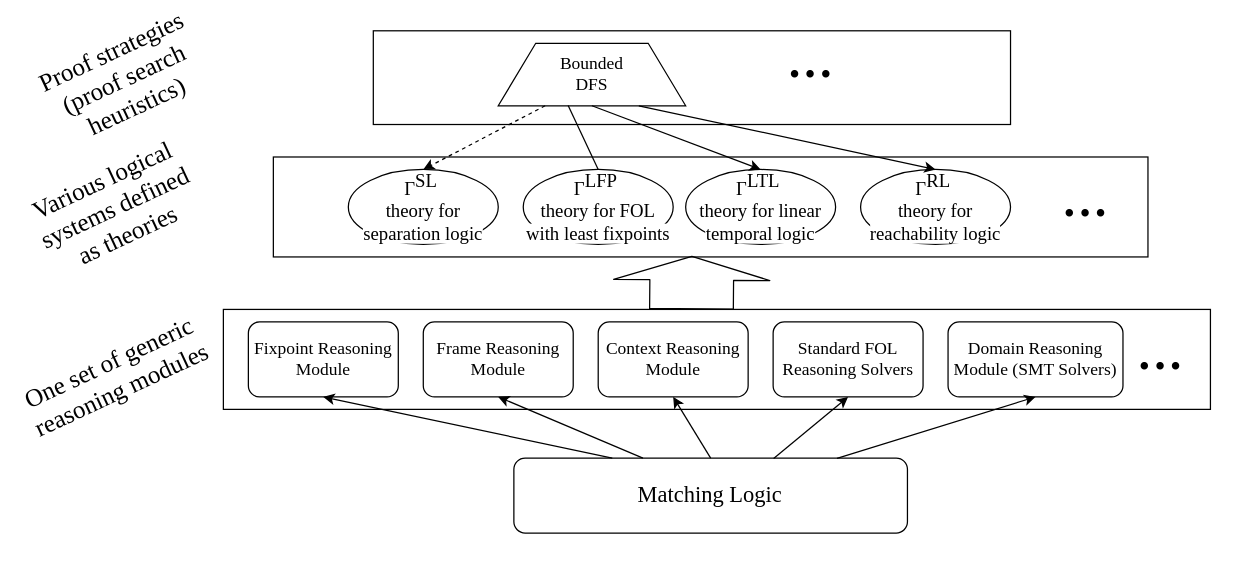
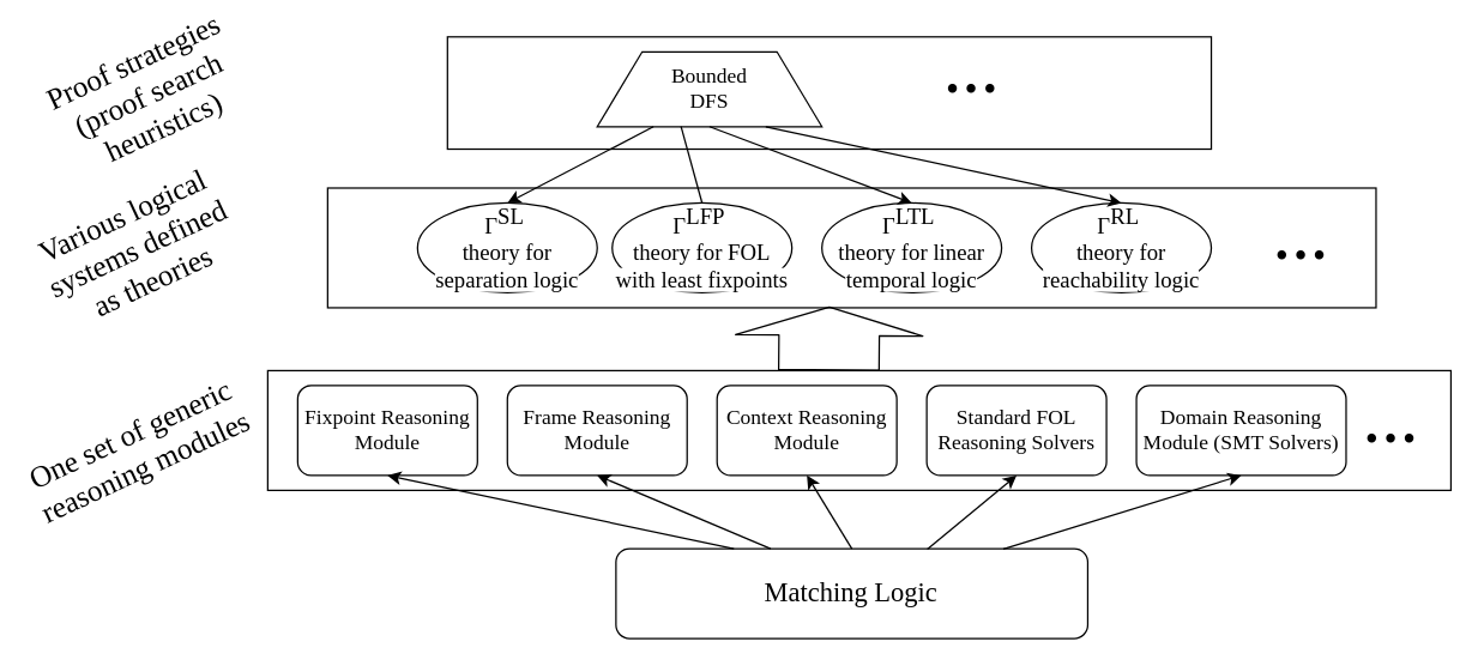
  <mxCell id="0" />
  <mxCell id="1" parent="0" />
  <mxCell id="2" value="&lt;font style=&quot;font-size: 18px&quot;&gt;Matching Logic&lt;/font&gt;" style="rounded=1;whiteSpace=wrap;html=1;fontFamily=Times New Roman;" vertex="1" parent="1"><mxGeometry x="410.358" y="362.146" width="315" height="60" as="geometry" /></mxCell>
  <mxCell id="3" value="" style="group;fontSize=14;fontFamily=Times New Roman;" vertex="1" connectable="0" parent="1"><mxGeometry x="177.858" y="243.146" width="790" height="80" as="geometry" /></mxCell>
  <mxCell id="4" value="" style="rounded=0;whiteSpace=wrap;html=1;fontFamily=Times New Roman;" vertex="1" parent="3"><mxGeometry width="790" height="80" as="geometry" /></mxCell>
  <mxCell id="5" value="Standard FOL Reasoning Solvers" style="rounded=1;whiteSpace=wrap;html=1;fontSize=14;fontFamily=Times New Roman;" vertex="1" parent="3"><mxGeometry x="440" y="10" width="120" height="60" as="geometry" /></mxCell>
  <mxCell id="6" value="Domain Reasoning Module (SMT Solvers)" style="rounded=1;whiteSpace=wrap;html=1;fontSize=14;fontFamily=Times New Roman;" vertex="1" parent="3"><mxGeometry x="580" y="10" width="140" height="60" as="geometry" /></mxCell>
  <mxCell id="7" value="Fixpoint Reasoning Module" style="rounded=1;whiteSpace=wrap;html=1;fontSize=14;fontFamily=Times New Roman;" vertex="1" parent="3"><mxGeometry x="20" y="10" width="120" height="60" as="geometry" /></mxCell>
  <mxCell id="8" value="Context Reasoning Module" style="rounded=1;whiteSpace=wrap;html=1;fontSize=14;fontFamily=Times New Roman;" vertex="1" parent="3"><mxGeometry x="300" y="10" width="120" height="60" as="geometry" /></mxCell>
  <mxCell id="9" value="&lt;font style=&quot;font-size: 50px&quot;&gt;...&lt;/font&gt;" style="text;html=1;strokeColor=none;fillColor=none;align=center;verticalAlign=middle;whiteSpace=wrap;rounded=0;fontFamily=Times New Roman;" vertex="1" parent="3"><mxGeometry x="730" y="20" width="40" height="20" as="geometry" /></mxCell>
  <mxCell id="10" value="Frame Reasoning Module" style="rounded=1;whiteSpace=wrap;html=1;fontSize=14;fontFamily=Times New Roman;" vertex="1" parent="3"><mxGeometry x="160" y="10" width="120" height="60" as="geometry" /></mxCell>
  <mxCell id="11" value="" style="group;fontSize=13;fontColor=#000000;fontFamily=Times New Roman;" vertex="1" connectable="0" parent="1"><mxGeometry x="217.858" y="121.146" width="700" height="80" as="geometry" /></mxCell>
  <mxCell id="12" value="" style="rounded=0;whiteSpace=wrap;html=1;fontFamily=Times New Roman;" vertex="1" parent="11"><mxGeometry width="700" height="80" as="geometry" /></mxCell>
  <mxCell id="13" value="&lt;span style=&quot;font-size: 15px; text-align: left; white-space: normal; background-color: rgb(255, 255, 255);&quot;&gt;Γ&lt;sup style=&quot;font-size: 15px;&quot;&gt;SL&lt;/sup&gt;&amp;nbsp;&lt;br style=&quot;font-size: 15px;&quot;&gt;theory for separation logic&lt;br style=&quot;font-size: 15px;&quot;&gt;&lt;/span&gt;" style="ellipse;whiteSpace=wrap;html=1;fontSize=15;fontColor=#000000;fontFamily=Times New Roman;" vertex="1" parent="11"><mxGeometry x="60" y="10" width="120" height="60" as="geometry" /></mxCell>
- <mxCell id="14" value="&lt;span style=&quot;font-size: 15px; text-align: left; white-space: normal; background-color: rgb(255, 255, 255);&quot;&gt;Γ&lt;sup style=&quot;font-size: 15px;&quot;&gt;LFP&lt;/sup&gt;&amp;nbsp;&lt;br style=&quot;font-size: 15px;&quot;&gt;theory for FOL with least fixpoints&lt;br style=&quot;font-size: 15px;&quot;&gt;&lt;/span&gt;" style="ellipse;whiteSpace=wrap;html=1;fontSize=15;fontColor=#000000;fontFamily=Times New Roman;" vertex="1" parent="11"><mxGeometry x="200" y="10" width="120" height="60" as="geometry" /></mxCell>
+ <mxCell id="14" value="&lt;span style=&quot;font-size: 15px; text-align: left; white-space: normal; background-color: rgb(255, 255, 255);&quot;&gt;Γ&lt;sup style=&quot;font-size: 15px;&quot;&gt;LFP&lt;/sup&gt;&amp;nbsp;&lt;br style=&quot;font-size: 15px;&quot;&gt;theory for FOL with least fixpoints&lt;br style=&quot;font-size: 15px;&quot;&gt;&lt;/span&gt;" style="ellipse;whiteSpace=wrap;html=1;fontSize=15;fontColor=#000000;fontFamily=Times New Roman;" vertex="1" parent="11"><mxGeometry x="190" y="10" width="120" height="60" as="geometry" /></mxCell>
  <mxCell id="15" value="&lt;span style=&quot;font-size: 15px; text-align: left; white-space: normal; background-color: rgb(255, 255, 255);&quot;&gt;Γ&lt;/span&gt;&lt;span style=&quot;text-align: left; white-space: normal; background-color: rgb(255, 255, 255); font-size: 15px;&quot;&gt;&lt;sup style=&quot;font-size: 15px;&quot;&gt;LTL&lt;/sup&gt;&lt;/span&gt;&lt;span style=&quot;text-align: left; white-space: normal; background-color: rgb(255, 255, 255); font-size: 15px;&quot;&gt;&lt;span style=&quot;font-size: 15px;&quot;&gt;&amp;nbsp;&lt;/span&gt;&lt;br style=&quot;font-size: 15px;&quot;&gt;&lt;span style=&quot;font-size: 15px;&quot;&gt;theory for linear temporal logic&lt;/span&gt;&lt;br style=&quot;font-size: 15px;&quot;&gt;&lt;/span&gt;" style="ellipse;whiteSpace=wrap;html=1;fontSize=15;fontColor=#000000;fontFamily=Times New Roman;" vertex="1" parent="11"><mxGeometry x="330" y="10" width="120" height="60" as="geometry" /></mxCell>
  <mxCell id="16" value="&lt;span style=&quot;font-size: 15px; text-align: left; white-space: normal; background-color: rgb(255, 255, 255);&quot;&gt;Γ&lt;/span&gt;&lt;span style=&quot;text-align: left; white-space: normal; background-color: rgb(255, 255, 255); font-size: 15px;&quot;&gt;&lt;sup style=&quot;font-size: 15px;&quot;&gt;RL&lt;/sup&gt;&lt;/span&gt;&lt;span style=&quot;text-align: left; white-space: normal; background-color: rgb(255, 255, 255); font-size: 15px;&quot;&gt;&lt;span style=&quot;font-size: 15px;&quot;&gt;&amp;nbsp;&lt;/span&gt;&lt;br style=&quot;font-size: 15px;&quot;&gt;&lt;span style=&quot;font-size: 15px;&quot;&gt;theory for reachability logic&lt;/span&gt;&lt;br style=&quot;font-size: 15px;&quot;&gt;&lt;/span&gt;" style="ellipse;whiteSpace=wrap;html=1;fontSize=15;fontColor=#000000;fontFamily=Times New Roman;" vertex="1" parent="11"><mxGeometry x="470" y="10" width="120" height="60" as="geometry" /></mxCell>
  <mxCell id="17" value="&lt;font style=&quot;font-size: 50px&quot;&gt;...&lt;/font&gt;" style="text;html=1;strokeColor=none;fillColor=none;align=center;verticalAlign=middle;whiteSpace=wrap;rounded=0;fontFamily=Times New Roman;" vertex="1" parent="11"><mxGeometry x="630" y="20" width="40" height="20" as="geometry" /></mxCell>
  <mxCell id="18" value="" style="group;fontFamily=Times New Roman;" vertex="1" connectable="0" parent="1"><mxGeometry x="297.858" y="20.146" width="510" height="75" as="geometry" /></mxCell>
  <mxCell id="19" value="" style="rounded=0;whiteSpace=wrap;html=1;fontFamily=Times New Roman;" vertex="1" parent="18"><mxGeometry width="510" height="75" as="geometry" /></mxCell>
  <mxCell id="20" value="Bounded &lt;br style=&quot;font-size: 14px&quot;&gt;DFS" style="shape=trapezoid;perimeter=trapezoidPerimeter;whiteSpace=wrap;html=1;fontSize=14;fontFamily=Times New Roman;" vertex="1" parent="18"><mxGeometry x="100" y="10" width="150" height="50" as="geometry" /></mxCell>
  <mxCell id="21" value="&lt;font style=&quot;font-size: 50px&quot;&gt;...&lt;/font&gt;" style="text;html=1;strokeColor=none;fillColor=none;align=center;verticalAlign=middle;whiteSpace=wrap;rounded=0;fontFamily=Times New Roman;" vertex="1" parent="18"><mxGeometry x="330" y="10" width="40" height="20" as="geometry" /></mxCell>
  <mxCell id="22" style="rounded=0;orthogonalLoop=1;jettySize=auto;html=1;exitX=0.66;exitY=0.004;exitDx=0;exitDy=0;entryX=0.5;entryY=1;entryDx=0;entryDy=0;exitPerimeter=0;fontFamily=Times New Roman;" edge="1" parent="1" source="2" target="5"><mxGeometry relative="1" as="geometry" /></mxCell>
  <mxCell id="23" style="edgeStyle=none;rounded=0;orthogonalLoop=1;jettySize=auto;html=1;exitX=0.821;exitY=0.004;exitDx=0;exitDy=0;entryX=0.5;entryY=1;entryDx=0;entryDy=0;exitPerimeter=0;fontFamily=Times New Roman;" edge="1" parent="1" source="2" target="6"><mxGeometry relative="1" as="geometry" /></mxCell>
  <mxCell id="24" style="edgeStyle=none;rounded=0;orthogonalLoop=1;jettySize=auto;html=1;exitX=0.25;exitY=0;exitDx=0;exitDy=0;entryX=0.5;entryY=1;entryDx=0;entryDy=0;fontFamily=Times New Roman;" edge="1" parent="1" source="2" target="7"><mxGeometry relative="1" as="geometry" /></mxCell>
  <mxCell id="25" style="edgeStyle=none;rounded=0;orthogonalLoop=1;jettySize=auto;html=1;exitX=0.5;exitY=0;exitDx=0;exitDy=0;entryX=0.5;entryY=1;entryDx=0;entryDy=0;fontFamily=Times New Roman;" edge="1" parent="1" source="2" target="8"><mxGeometry relative="1" as="geometry" /></mxCell>
  <mxCell id="26" style="edgeStyle=none;rounded=0;orthogonalLoop=1;jettySize=auto;html=1;exitX=0.328;exitY=0;exitDx=0;exitDy=0;entryX=0.5;entryY=1;entryDx=0;entryDy=0;exitPerimeter=0;fontFamily=Times New Roman;" edge="1" parent="1" source="2" target="10"><mxGeometry relative="1" as="geometry" /></mxCell>
  <mxCell id="27" value="" style="shape=flexArrow;endArrow=classic;html=1;exitX=0.485;exitY=0.015;exitDx=0;exitDy=0;exitPerimeter=0;width=67;endSize=5.97;endWidth=57;fontFamily=Times New Roman;" edge="1" parent="1"><mxGeometry width="50" height="50" relative="1" as="geometry"><mxPoint x="552.508" y="243.146" as="sourcePoint" /><mxPoint x="552.858" y="200.146" as="targetPoint" /></mxGeometry></mxCell>
  <mxCell id="28" value="One set of generic reasoning&amp;nbsp;modules" style="text;html=1;strokeColor=none;fillColor=none;align=center;verticalAlign=middle;whiteSpace=wrap;rounded=0;rotation=-25;fontSize=20;fontFamily=Times New Roman;" vertex="1" parent="1"><mxGeometry x="20.668" y="285.826" width="140" height="20" as="geometry" /></mxCell>
- <mxCell id="29" style="edgeStyle=none;rounded=0;orthogonalLoop=1;jettySize=auto;html=1;exitX=0.25;exitY=1;exitDx=0;exitDy=0;entryX=0.5;entryY=0;entryDx=0;entryDy=0;fontFamily=Times New Roman;dashed=1;" edge="1" parent="1" source="20" target="13"><mxGeometry relative="1" as="geometry" /></mxCell>
+ <mxCell id="29" style="edgeStyle=none;rounded=0;orthogonalLoop=1;jettySize=auto;html=1;exitX=0.25;exitY=1;exitDx=0;exitDy=0;entryX=0.5;entryY=0;entryDx=0;entryDy=0;fontFamily=Times New Roman;" edge="1" parent="1" source="20" target="13"><mxGeometry relative="1" as="geometry" /></mxCell>
  <mxCell id="30" style="edgeStyle=none;rounded=0;orthogonalLoop=1;jettySize=auto;html=1;exitX=0.373;exitY=0.997;exitDx=0;exitDy=0;entryX=0.5;entryY=0;entryDx=0;entryDy=0;exitPerimeter=0;fontFamily=Times New Roman;endArrow=none;" edge="1" parent="1" source="20" target="14"><mxGeometry relative="1" as="geometry" /></mxCell>
  <mxCell id="31" style="edgeStyle=none;rounded=0;orthogonalLoop=1;jettySize=auto;html=1;exitX=0.5;exitY=1;exitDx=0;exitDy=0;entryX=0.5;entryY=0;entryDx=0;entryDy=0;fontFamily=Times New Roman;" edge="1" parent="1" source="20" target="15"><mxGeometry relative="1" as="geometry" /></mxCell>
  <mxCell id="32" style="edgeStyle=none;rounded=0;orthogonalLoop=1;jettySize=auto;html=1;exitX=0.75;exitY=1;exitDx=0;exitDy=0;entryX=0.5;entryY=0;entryDx=0;entryDy=0;fontFamily=Times New Roman;" edge="1" parent="1" source="20" target="16"><mxGeometry relative="1" as="geometry" /></mxCell>
  <mxCell id="33" value="Various logical systems defined as theories" style="text;html=1;strokeColor=none;fillColor=none;align=center;verticalAlign=middle;whiteSpace=wrap;rounded=0;rotation=-25;fontSize=20;fontFamily=Times New Roman;" vertex="1" parent="1"><mxGeometry x="20.668" y="151.146" width="140" height="20" as="geometry" /></mxCell>
  <mxCell id="34" value="Proof strategies &lt;br style=&quot;font-size: 20px;&quot;&gt;(proof search heuristics)" style="text;html=1;strokeColor=none;fillColor=none;align=center;verticalAlign=middle;whiteSpace=wrap;rounded=0;rotation=-25;fontSize=20;fontFamily=Times New Roman;" vertex="1" parent="1"><mxGeometry x="27.858" y="47.646" width="140" height="20" as="geometry" /></mxCell>
